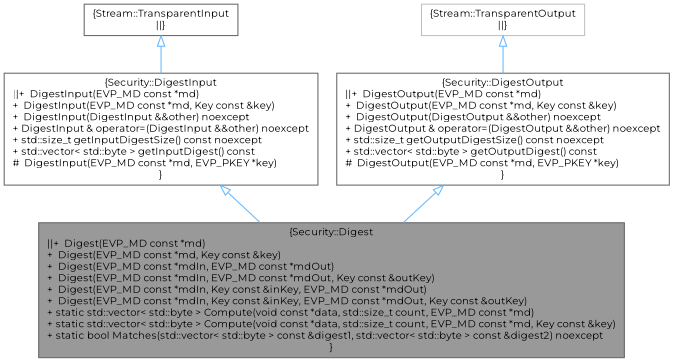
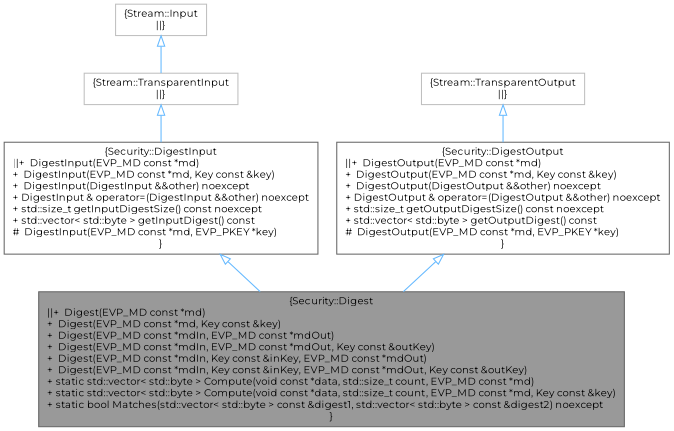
  digraph {
    fontname=Montserrat
    node [color=gray40 fillcolor=white fontname=Montserrat fontsize=10 shape=box style=filled]
    edge [arrowtail=onormal color=steelblue1 dir=back fontname=Montserrat fontsize=10 labelfontname=Helvetica labelfontsize=10 style=solid]
    n1 [fillcolor=grey60 fontcolor=black height=0.2 label="{Security::Digest\n||+  Digest(EVP_MD const *md)\l+  Digest(EVP_MD const *md, Key const &key)\l+  Digest(EVP_MD const *mdIn, EVP_MD const *mdOut)\l+  Digest(EVP_MD const *mdIn, EVP_MD const *mdOut, Key const &outKey)\l+  Digest(EVP_MD const *mdIn, Key const &inKey, EVP_MD const *mdOut)\l+  Digest(EVP_MD const *mdIn, Key const &inKey, EVP_MD const *mdOut, Key const &outKey)\l+ static std::vector\< std::byte \> Compute(void const *data, std::size_t count, EVP_MD const *md)\l+ static std::vector\< std::byte \> Compute(void const *data, std::size_t count, EVP_MD const *md, Key const &key)\l+ static bool Matches(std::vector\< std::byte \> const &digest1, std::vector\< std::byte \> const &digest2) noexcept\l}" width=0.4]
    n2 [height=0.2 label="{Security::DigestInput\n||+  DigestInput(EVP_MD const *md)\l+  DigestInput(EVP_MD const *md, Key const &key)\l+  DigestInput(DigestInput &&other) noexcept\l+ DigestInput & operator=(DigestInput &&other) noexcept\l+ std::size_t getInputDigestSize() const noexcept\l+ std::vector\< std::byte \> getInputDigest() const\l#  DigestInput(EVP_MD const *md, EVP_PKEY *key)\l}" width=0.4]
-   n3 [height=0.2 label="{Stream::TransparentInput\n||}" width=0.4]
+   n3 [color=grey75 height=0.2 label="{Stream::TransparentInput\n||}" width=0.4]
+   n4 [color=grey75 height=0.2 label="{Stream::Input\n||}" width=0.4]
    n5 [height=0.2 label="{Security::DigestOutput\n||+  DigestOutput(EVP_MD const *md)\l+  DigestOutput(EVP_MD const *md, Key const &key)\l+  DigestOutput(DigestOutput &&other) noexcept\l+ DigestOutput & operator=(DigestOutput &&other) noexcept\l+ std::size_t getOutputDigestSize() const noexcept\l+ std::vector\< std::byte \> getOutputDigest() const\l#  DigestOutput(EVP_MD const *md, EVP_PKEY *key)\l}" width=0.4]
    n6 [color=grey75 height=0.2 label="{Stream::TransparentOutput\n||}" width=0.4]
    n2 -> n1
    n3 -> n2
+   n4 -> n3
    n5 -> n1
    n6 -> n5
  }
